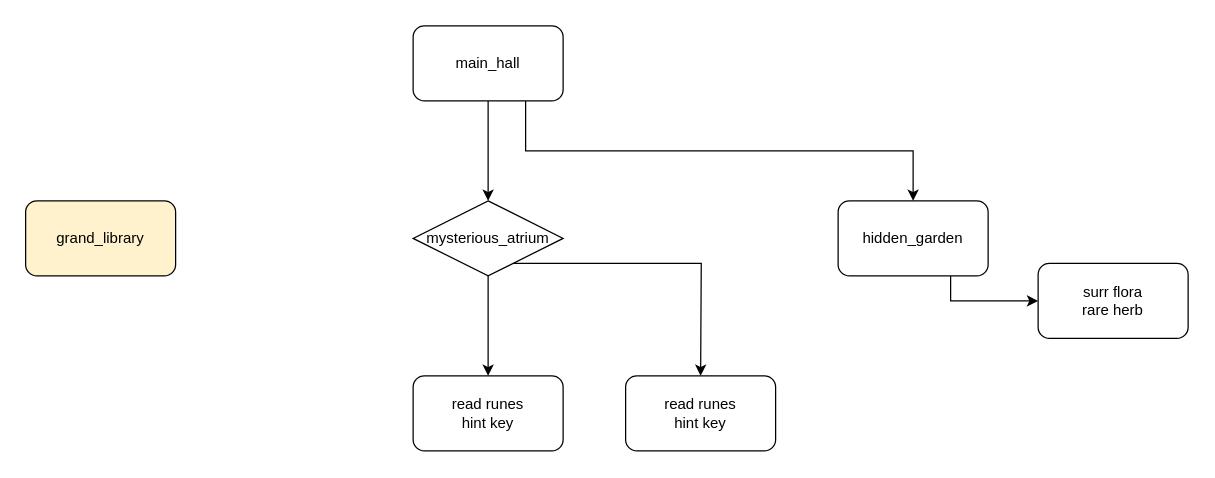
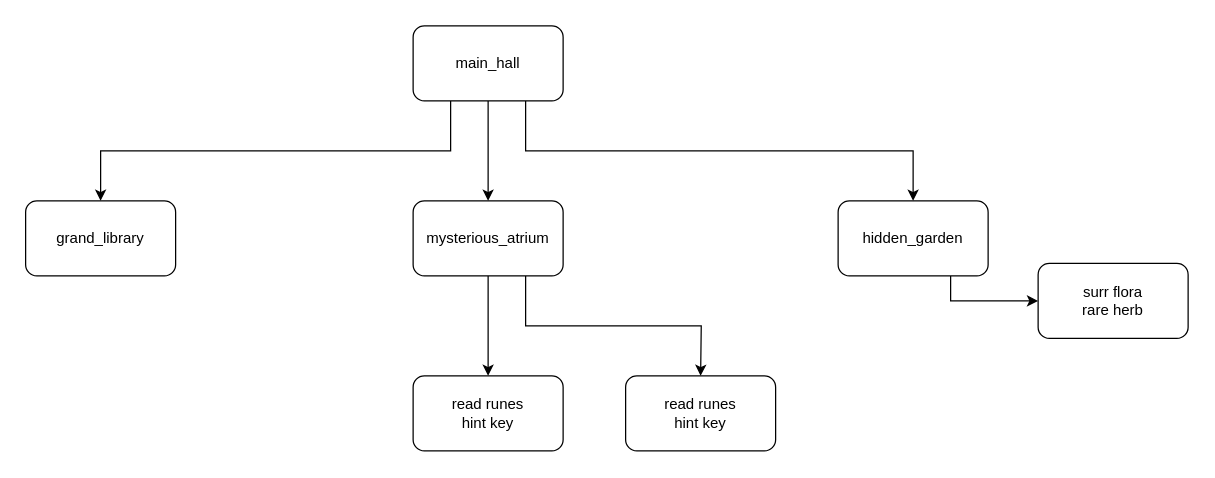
  <mxCell id="0" />
  <mxCell id="1" parent="0" />
  <mxCell id="2" value="" style="edgeStyle=orthogonalEdgeStyle;rounded=0;orthogonalLoop=1;jettySize=auto;html=1;" edge="1" parent="1" source="5" target="8"><mxGeometry relative="1" as="geometry" /></mxCell>
+ <mxCell id="3" style="edgeStyle=orthogonalEdgeStyle;rounded=0;orthogonalLoop=1;jettySize=auto;html=1;exitX=0.25;exitY=1;exitDx=0;exitDy=0;entryX=0.5;entryY=0;entryDx=0;entryDy=0;" edge="1" parent="1" source="5" target="11"><mxGeometry relative="1" as="geometry" /></mxCell>
  <mxCell id="4" style="edgeStyle=orthogonalEdgeStyle;rounded=0;orthogonalLoop=1;jettySize=auto;html=1;exitX=0.75;exitY=1;exitDx=0;exitDy=0;" edge="1" parent="1" source="5" target="10"><mxGeometry relative="1" as="geometry" /></mxCell>
  <mxCell id="5" value="main_hall" style="rounded=1;whiteSpace=wrap;html=1;" vertex="1" parent="1"><mxGeometry x="330" y="20" width="120" height="60" as="geometry" /></mxCell>
  <mxCell id="6" value="" style="edgeStyle=orthogonalEdgeStyle;rounded=0;orthogonalLoop=1;jettySize=auto;html=1;" edge="1" parent="1" source="8" target="13"><mxGeometry relative="1" as="geometry" /></mxCell>
  <mxCell id="7" style="edgeStyle=orthogonalEdgeStyle;rounded=0;orthogonalLoop=1;jettySize=auto;html=1;exitX=0.75;exitY=1;exitDx=0;exitDy=0;" edge="1" parent="1" source="8"><mxGeometry relative="1" as="geometry"><mxPoint x="560" y="300" as="targetPoint" /></mxGeometry></mxCell>
- <mxCell id="8" value="mysterious_atrium" style="rhombus;whiteSpace=wrap;html=1;" vertex="1" parent="1"><mxGeometry x="330" y="160" width="120" height="60" as="geometry" /></mxCell>
+ <mxCell id="8" value="mysterious_atrium" style="whiteSpace=wrap;html=1;rounded=1;" vertex="1" parent="1"><mxGeometry x="330" y="160" width="120" height="60" as="geometry" /></mxCell>
  <mxCell id="9" style="edgeStyle=orthogonalEdgeStyle;rounded=0;orthogonalLoop=1;jettySize=auto;html=1;exitX=0.75;exitY=1;exitDx=0;exitDy=0;" edge="1" parent="1" source="10" target="12"><mxGeometry relative="1" as="geometry" /></mxCell>
  <mxCell id="10" value="hidden_garden" style="whiteSpace=wrap;html=1;rounded=1;" vertex="1" parent="1"><mxGeometry x="670" y="160" width="120" height="60" as="geometry" /></mxCell>
- <mxCell id="11" value="grand_library" style="whiteSpace=wrap;html=1;rounded=1;fillColor=#fff2cc;" vertex="1" parent="1"><mxGeometry x="20" y="160" width="120" height="60" as="geometry" /></mxCell>
+ <mxCell id="11" value="grand_library" style="whiteSpace=wrap;html=1;rounded=1;" vertex="1" parent="1"><mxGeometry x="20" y="160" width="120" height="60" as="geometry" /></mxCell>
  <mxCell id="12" value="surr flora&lt;div&gt;rare herb&lt;/div&gt;" style="whiteSpace=wrap;html=1;rounded=1;" vertex="1" parent="1"><mxGeometry x="830" y="210" width="120" height="60" as="geometry" /></mxCell>
  <mxCell id="13" value="read runes&lt;div&gt;hint key&lt;/div&gt;" style="whiteSpace=wrap;html=1;rounded=1;" vertex="1" parent="1"><mxGeometry x="330" y="300" width="120" height="60" as="geometry" /></mxCell>
  <mxCell id="14" value="read runes&lt;div&gt;hint key&lt;/div&gt;" style="whiteSpace=wrap;html=1;rounded=1;" vertex="1" parent="1"><mxGeometry x="500" y="300" width="120" height="60" as="geometry" /></mxCell>
